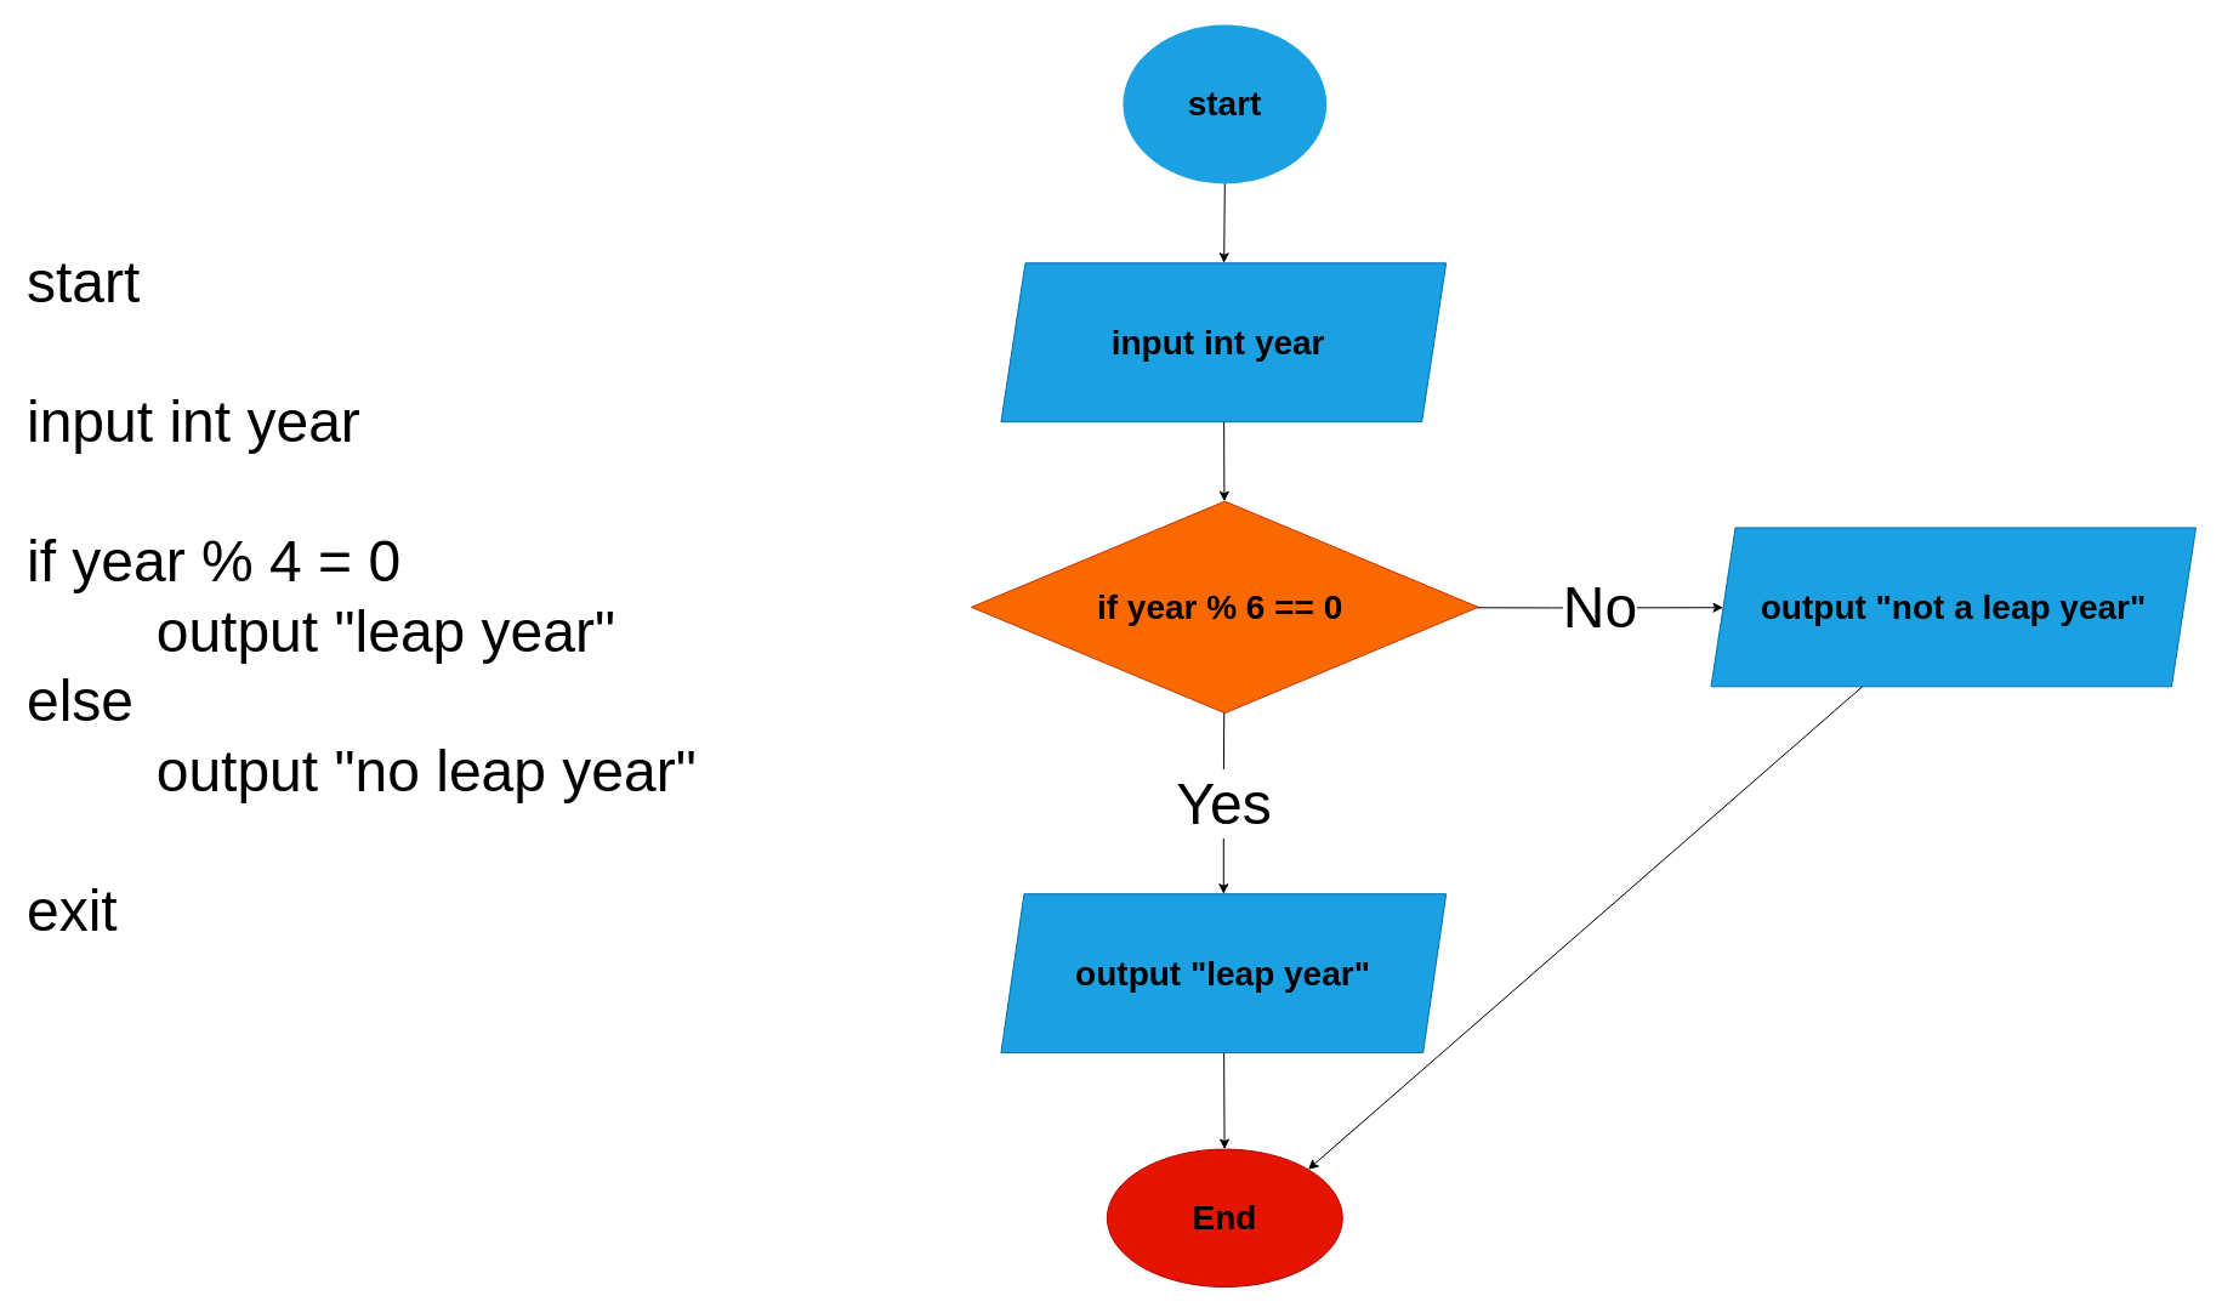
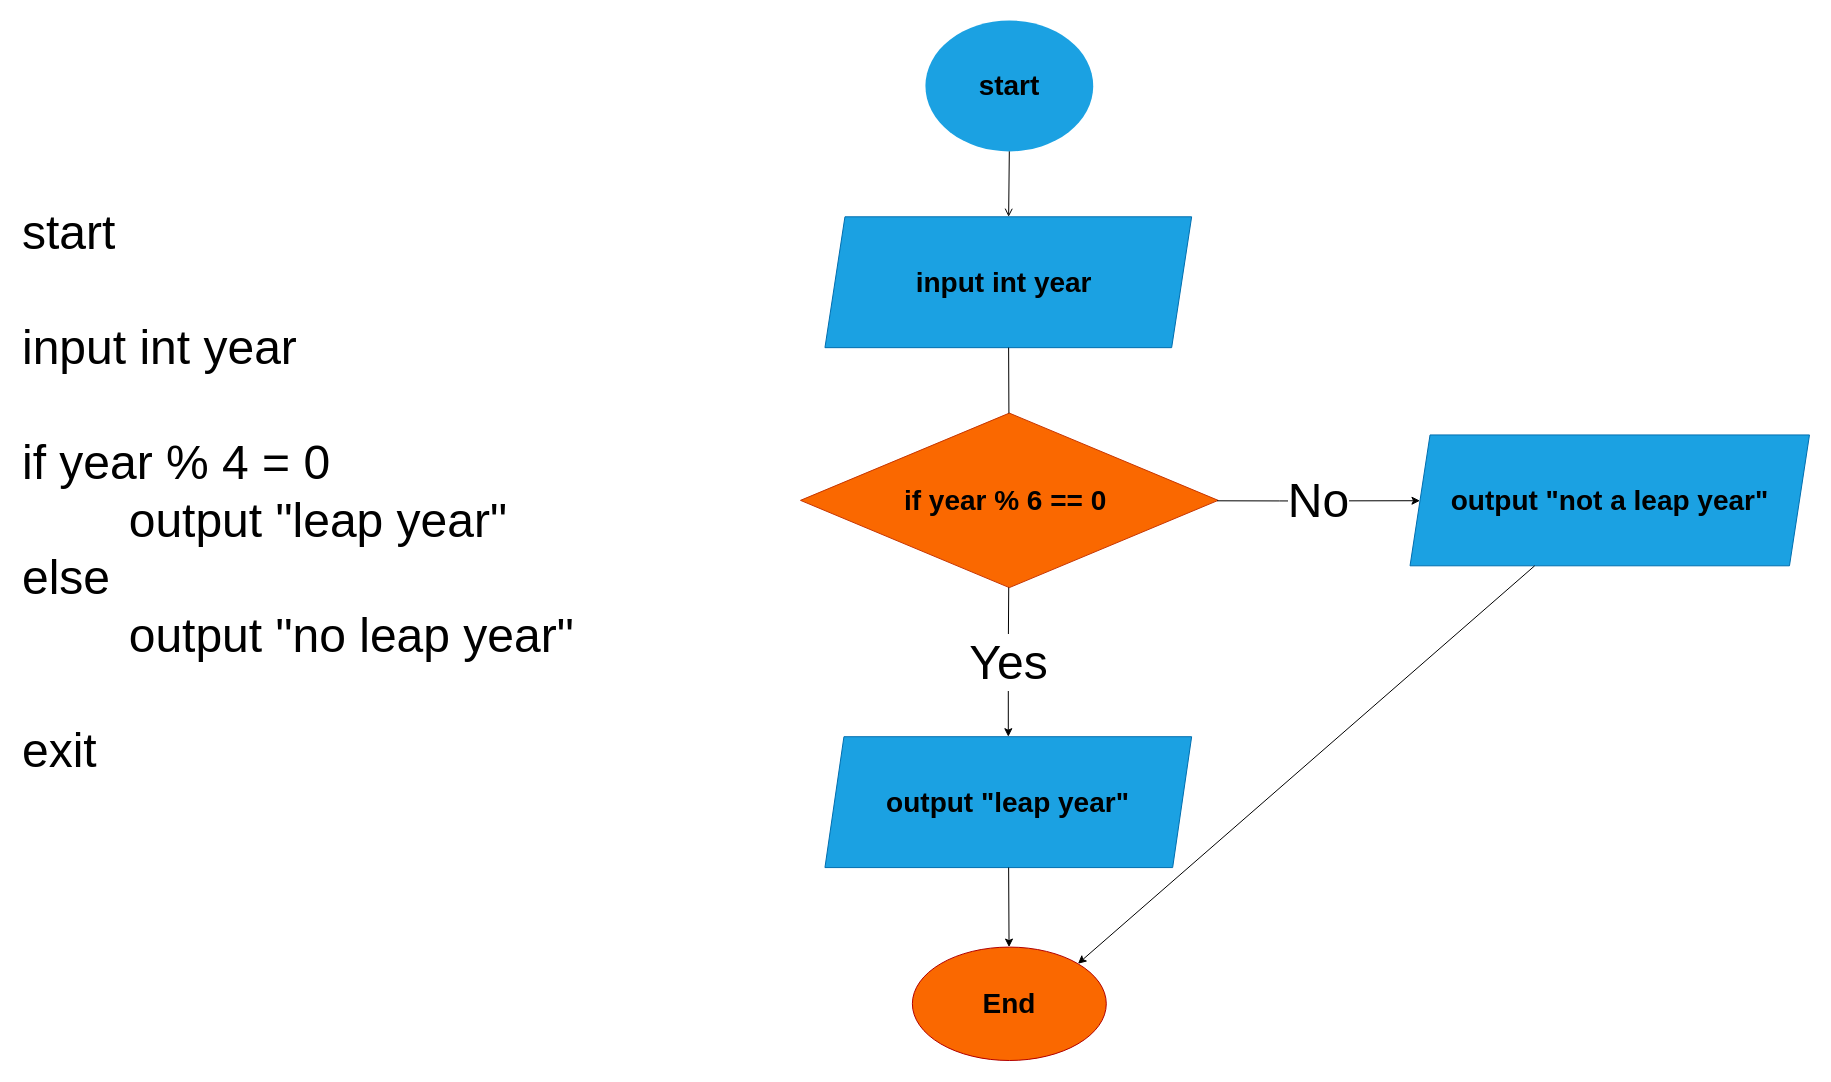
  <mxCell id="0" />
  <mxCell id="1" parent="0" />
  <mxCell id="2" value="&lt;div style=&quot;font-size: 48px;&quot;&gt;&lt;span style=&quot;font-size: 48px;&quot;&gt;start&lt;/span&gt;&lt;/div&gt;&lt;div style=&quot;font-size: 48px;&quot;&gt;&lt;br style=&quot;font-size: 48px;&quot;&gt;&lt;/div&gt;&lt;div style=&quot;font-size: 48px;&quot;&gt;&lt;span style=&quot;font-size: 48px;&quot;&gt;input int year&lt;/span&gt;&lt;/div&gt;&lt;div style=&quot;font-size: 48px;&quot;&gt;&lt;br style=&quot;font-size: 48px;&quot;&gt;&lt;/div&gt;&lt;div style=&quot;font-size: 48px;&quot;&gt;&lt;span style=&quot;font-size: 48px;&quot;&gt;if year % 4 = 0&lt;/span&gt;&lt;/div&gt;&lt;div style=&quot;font-size: 48px;&quot;&gt;&lt;span style=&quot;font-size: 48px;&quot;&gt;&lt;span style=&quot;white-space: pre; font-size: 48px;&quot;&gt;&#09;&lt;/span&gt;output &quot;leap year&quot;&lt;/span&gt;&lt;/div&gt;&lt;div style=&quot;font-size: 48px;&quot;&gt;&lt;span style=&quot;font-size: 48px;&quot;&gt;else&lt;/span&gt;&lt;/div&gt;&lt;div style=&quot;font-size: 48px;&quot;&gt;&lt;span style=&quot;font-size: 48px;&quot;&gt;&lt;span style=&quot;white-space: pre; font-size: 48px;&quot;&gt;&#09;&lt;/span&gt;output &quot;no leap year&quot;&lt;br style=&quot;font-size: 48px;&quot;&gt;&lt;/span&gt;&lt;/div&gt;&lt;div style=&quot;font-size: 48px;&quot;&gt;&lt;span style=&quot;font-size: 48px;&quot;&gt;&lt;br style=&quot;font-size: 48px;&quot;&gt;&lt;/span&gt;&lt;/div&gt;&lt;div style=&quot;font-size: 48px;&quot;&gt;&lt;span style=&quot;font-size: 48px;&quot;&gt;exit&lt;/span&gt;&lt;/div&gt;&lt;div style=&quot;font-size: 48px;&quot;&gt;&lt;span style=&quot;font-size: 48px;&quot;&gt;&lt;br style=&quot;font-size: 48px;&quot;&gt;&lt;/span&gt;&lt;/div&gt;" style="text;html=1;strokeColor=none;fillColor=none;align=left;verticalAlign=middle;whiteSpace=wrap;rounded=0;fontSize=48;" parent="1" vertex="1"><mxGeometry x="20" y="340" width="598.25" height="359.81" as="geometry" /></mxCell>
  <mxCell id="3" value="start" style="ellipse;whiteSpace=wrap;html=1;fillColor=#1ba1e2;fontColor=#000000;strokeColor=none;fontSize=28;fontStyle=1;strokeWidth=0;sketch=0;shadow=0;" parent="1" vertex="1"><mxGeometry x="924.917" y="20" width="167.811" height="130.873" as="geometry" /></mxCell>
  <mxCell id="4" value="input int year&amp;nbsp;" style="shape=parallelogram;perimeter=parallelogramPerimeter;whiteSpace=wrap;html=1;fixedSize=1;fillColor=#1ba1e2;fontColor=#000000;strokeColor=#006EAF;fontSize=28;fontStyle=1" parent="1" vertex="1"><mxGeometry x="824.447" y="216.298" width="366.703" height="130.865" as="geometry" /></mxCell>
- <mxCell id="5" value="" style="edgeStyle=none;html=1;" parent="1" source="3" target="4" edge="1"><mxGeometry relative="1" as="geometry" /></mxCell>
+ <mxCell id="5" value="" style="edgeStyle=none;html=1;endArrow=open;" parent="1" source="3" target="4" edge="1"><mxGeometry relative="1" as="geometry" /></mxCell>
  <mxCell id="6" value="if year % 6 == 0&amp;nbsp;" style="rhombus;whiteSpace=wrap;html=1;fillColor=#fa6800;strokeColor=#C73500;fontColor=#000000;fontSize=28;fontStyle=1" parent="1" vertex="1"><mxGeometry x="800" y="412.619" width="417.663" height="174.497" as="geometry" /></mxCell>
- <mxCell id="7" value="" style="edgeStyle=none;html=1;" parent="1" source="4" target="6" edge="1"><mxGeometry relative="1" as="geometry" /></mxCell>
+ <mxCell id="7" value="" style="edgeStyle=none;html=1;endArrow=none;" parent="1" source="4" target="6" edge="1"><mxGeometry relative="1" as="geometry" /></mxCell>
  <mxCell id="8" value="output &quot;leap year&quot;" style="shape=parallelogram;perimeter=parallelogramPerimeter;whiteSpace=wrap;html=1;fixedSize=1;size=19;fillColor=#1ba1e2;fontColor=#000000;strokeColor=#006EAF;fontSize=28;fontStyle=1" parent="1" vertex="1"><mxGeometry x="824.447" y="736.212" width="366.703" height="130.865" as="geometry" /></mxCell>
  <mxCell id="9" value="Yes" style="edgeStyle=none;html=1;fontSize=48;endArrow=classic;endFill=1;" parent="1" source="6" target="8" edge="1"><mxGeometry relative="1" as="geometry"><mxPoint x="751.106" y="620.561" as="targetPoint" /><Array as="points"><mxPoint x="1007.798" y="649.159" /></Array></mxGeometry></mxCell>
  <mxCell id="10" value="output &quot;not a leap year&quot;" style="shape=parallelogram;perimeter=parallelogramPerimeter;whiteSpace=wrap;html=1;fixedSize=1;fillColor=#1ba1e2;fontColor=#000000;strokeColor=#006EAF;fontSize=28;fontStyle=1" parent="1" vertex="1"><mxGeometry x="1409.543" y="434.444" width="399.437" height="130.865" as="geometry" /></mxCell>
  <mxCell id="11" value="No" style="edgeStyle=none;html=1;fontSize=48;" parent="1" source="6" target="10" edge="1"><mxGeometry relative="1" as="geometry"><Array as="points"><mxPoint x="1288.937" y="500.449" /></Array></mxGeometry></mxCell>
- <mxCell id="12" value="End" style="ellipse;whiteSpace=wrap;html=1;fillColor=#e51400;fontColor=#000000;strokeColor=#B20000;fontSize=28;fontStyle=1" parent="1" vertex="1"><mxGeometry x="911.874" y="946.577" width="193.915" height="113.423" as="geometry" /></mxCell>
+ <mxCell id="12" value="End" style="ellipse;whiteSpace=wrap;html=1;fillColor=#fa6800;fontColor=#000000;strokeColor=#B20000;fontSize=28;fontStyle=1;" parent="1" vertex="1"><mxGeometry x="911.874" y="946.577" width="193.915" height="113.423" as="geometry" /></mxCell>
  <mxCell id="13" value="" style="edgeStyle=none;html=1;" parent="1" source="8" target="12" edge="1"><mxGeometry relative="1" as="geometry" /></mxCell>
  <mxCell id="14" style="edgeStyle=none;html=1;entryX=1;entryY=0;entryDx=0;entryDy=0;" parent="1" source="10" target="12" edge="1"><mxGeometry relative="1" as="geometry" /></mxCell>
